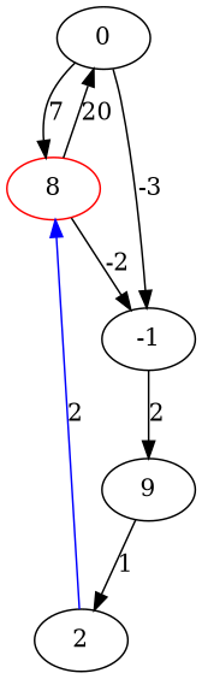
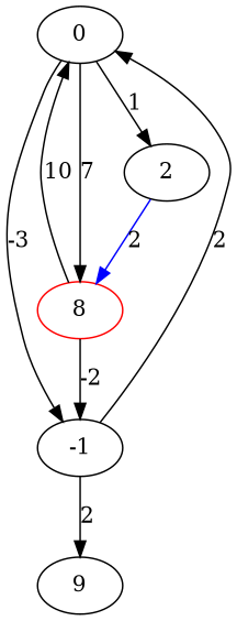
  strict digraph {
    n1 [label=0]
    n2 [color=red label=8]
    n3 [label=-1]
    n4 [label=9]
    n5 [label=2]
    n1 -> n2 [label=7]
    n1 -> n3 [label=-3]
-   n2 -> n1 [label=20]
+   n2 -> n1 [label=10]
    n2 -> n3 [label=-2]
+   n3 -> n1 [label=2]
    n3 -> n4 [label=2]
-   n4 -> n5 [label=1]
+   n1 -> n5 [label=1]
    n5 -> n2 [color=blue label=2]
  }
